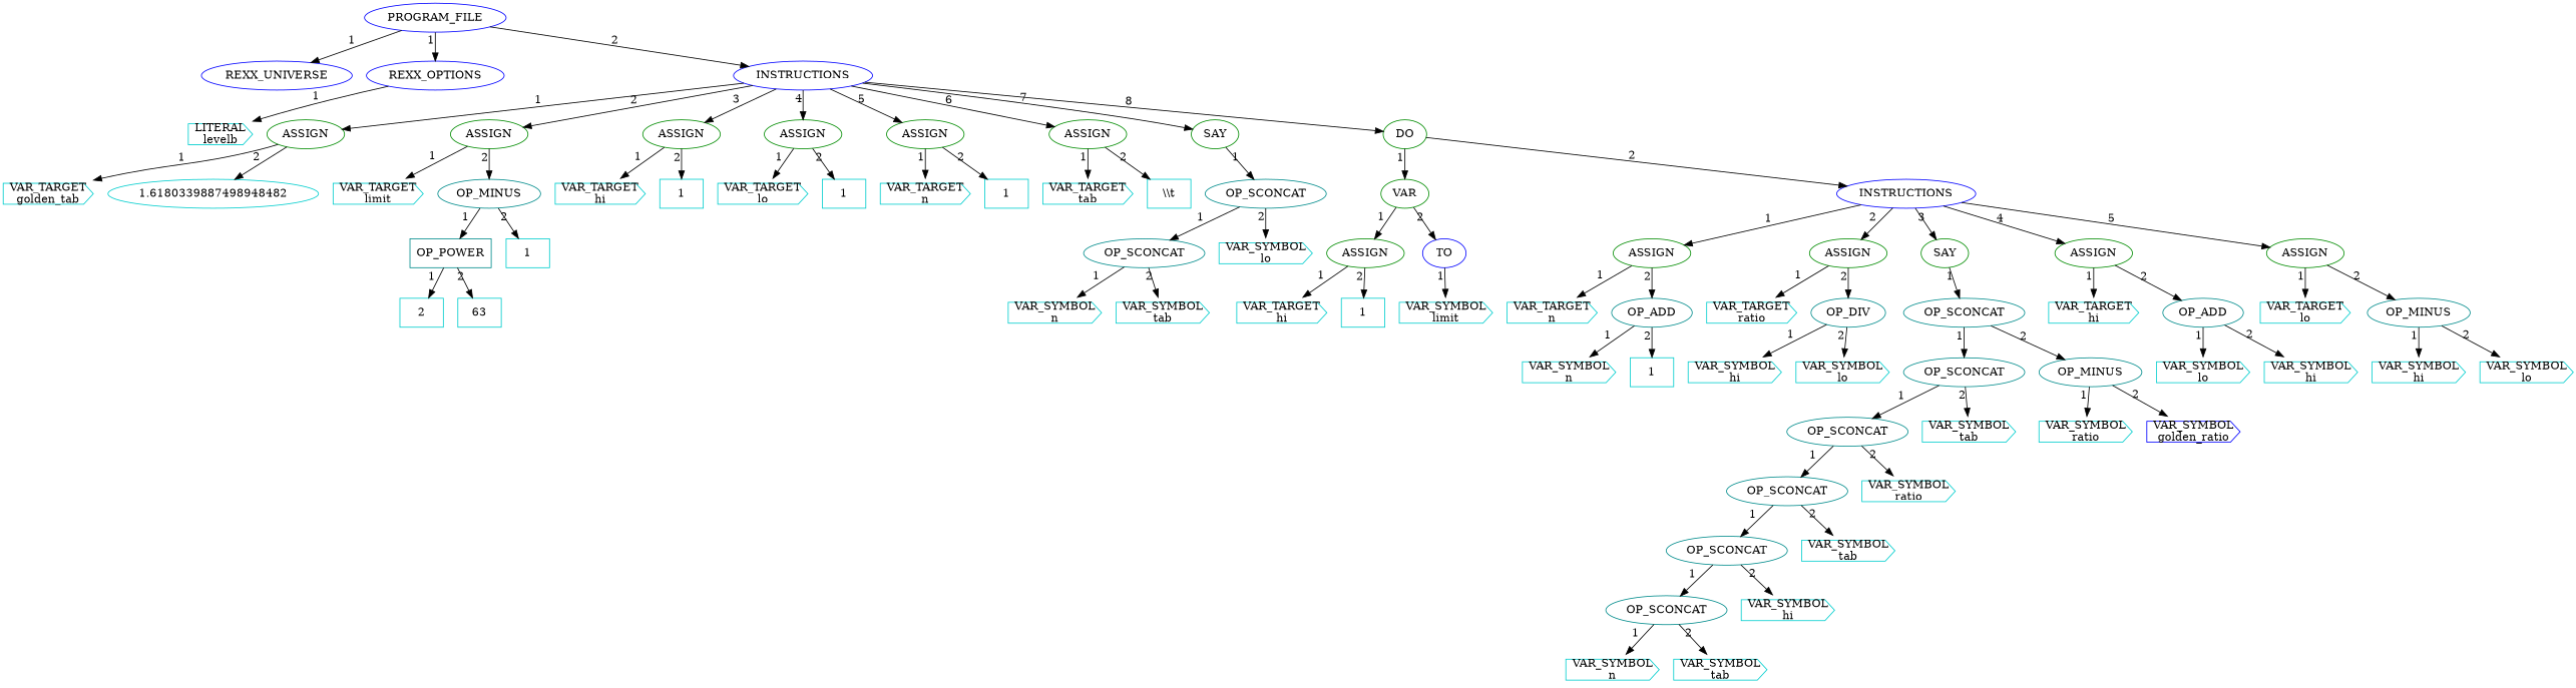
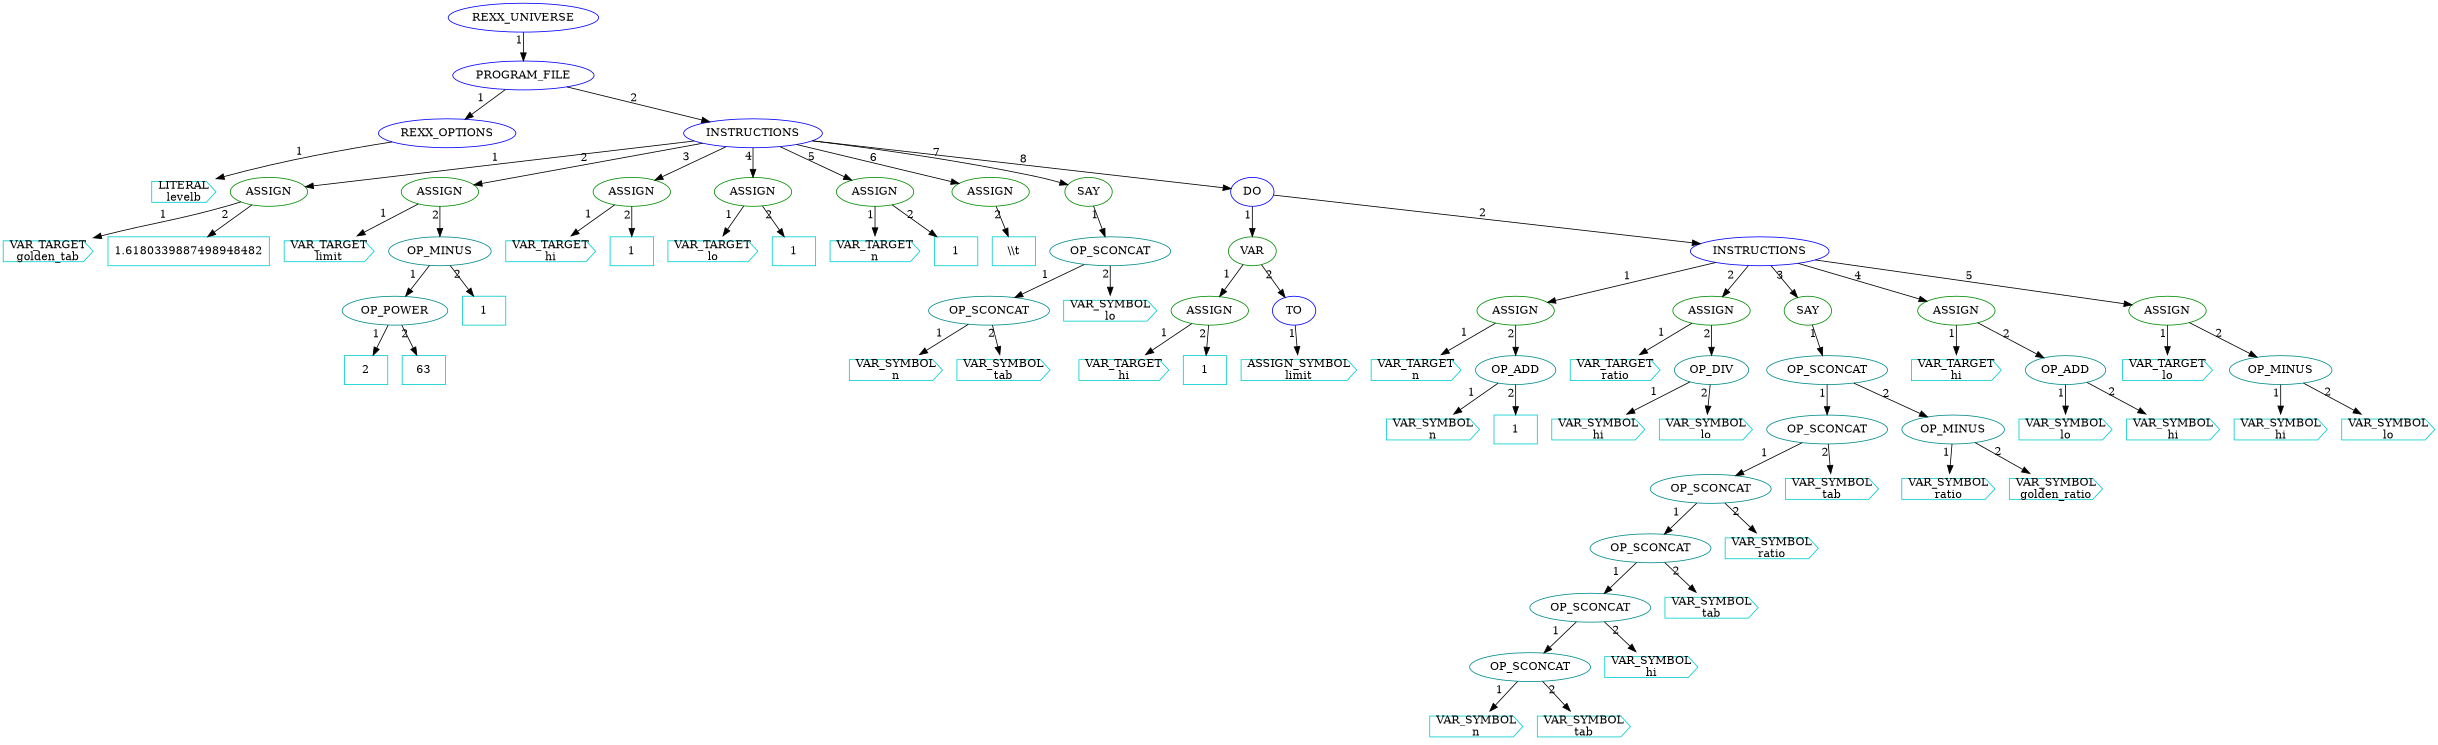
  digraph {
    node [color=cyan3 ordering=out]
    edge [xlabel=1]
    n1 [color=blue label=REXX_UNIVERSE]
    n2 [color=blue label=PROGRAM_FILE]
    n3 [color=blue label=REXX_OPTIONS]
    n4 [color=blue label=INSTRUCTIONS]
    n5 [label="LITERAL\nlevelb" shape=cds]
    n6 [color=green4 label=ASSIGN]
    n7 [color=green4 label=ASSIGN]
    n8 [color=green4 label=ASSIGN]
    n9 [color=green4 label=ASSIGN]
    n10 [color=green4 label=ASSIGN]
    n11 [color=green4 label=ASSIGN]
    n12 [color=green4 label=SAY]
-   n13 [color=green4 label=DO]
+   n13 [color=blue label=DO]
    n14 [label="VAR_TARGET\ngolden_tab" shape=cds]
-   n15 [label=1.6180339887498948482 shape=ellipse]
+   n15 [label=1.6180339887498948482 shape=box]
    n16 [label="VAR_TARGET\nlimit" shape=cds]
    n17 [color=darkcyan label=OP_MINUS]
-   n18 [color=darkcyan label=OP_POWER shape=box]
+   n18 [color=darkcyan label=OP_POWER]
    n19 [label=1 shape=box]
    n20 [label=2 shape=box]
    n21 [label=63 shape=box]
    n22 [label="VAR_TARGET\nhi" shape=cds]
    n23 [label=1 shape=box]
    n24 [label="VAR_TARGET\nlo" shape=cds]
    n25 [label=1 shape=box]
    n26 [label="VAR_TARGET\nn" shape=cds]
    n27 [label=1 shape=box]
-   n28 [label="VAR_TARGET\ntab" shape=cds]
    n29 [label="\\\\t" shape=box]
    n30 [color=darkcyan label=OP_SCONCAT]
    n31 [color=darkcyan label=OP_SCONCAT]
    n32 [label="VAR_SYMBOL\nlo" shape=cds]
    n33 [label="VAR_SYMBOL\nn" shape=cds]
    n34 [label="VAR_SYMBOL\ntab" shape=cds]
    n35 [color=green4 label=VAR]
    n36 [color=blue label=INSTRUCTIONS]
    n37 [color=green4 label=ASSIGN]
    n38 [color=blue label=TO]
    n39 [label="VAR_TARGET\nhi" shape=cds]
    n40 [label=1 shape=box]
-   n41 [label="VAR_SYMBOL\nlimit" shape=cds]
+   n41 [label="ASSIGN_SYMBOL\nlimit" shape=cds]
    n42 [color=green4 label=ASSIGN]
    n43 [color=green4 label=ASSIGN]
    n44 [color=green4 label=SAY]
    n45 [color=green4 label=ASSIGN]
    n46 [color=green4 label=ASSIGN]
    n47 [label="VAR_TARGET\nn" shape=cds]
    n48 [color=darkcyan label=OP_ADD]
    n49 [label="VAR_SYMBOL\nn" shape=cds]
    n50 [label=1 shape=box]
    n51 [label="VAR_TARGET\nratio" shape=cds]
    n52 [color=darkcyan label=OP_DIV]
    n53 [label="VAR_SYMBOL\nhi" shape=cds]
    n54 [label="VAR_SYMBOL\nlo" shape=cds]
    n55 [color=darkcyan label=OP_SCONCAT]
    n56 [color=darkcyan label=OP_SCONCAT]
    n57 [color=darkcyan label=OP_MINUS]
    n58 [color=darkcyan label=OP_SCONCAT]
    n59 [label="VAR_SYMBOL\ntab" shape=cds]
    n60 [color=darkcyan label=OP_SCONCAT]
    n61 [label="VAR_SYMBOL\nratio" shape=cds]
    n62 [color=darkcyan label=OP_SCONCAT]
    n63 [label="VAR_SYMBOL\ntab" shape=cds]
    n64 [color=darkcyan label=OP_SCONCAT]
    n65 [label="VAR_SYMBOL\nhi" shape=cds]
    n66 [label="VAR_SYMBOL\nn" shape=cds]
    n67 [label="VAR_SYMBOL\ntab" shape=cds]
    n68 [label="VAR_SYMBOL\nratio" shape=cds]
-   n69 [color=blue label="VAR_SYMBOL\ngolden_ratio" shape=cds]
+   n69 [label="VAR_SYMBOL\ngolden_ratio" shape=cds]
    n70 [label="VAR_TARGET\nhi" shape=cds]
    n71 [color=darkcyan label=OP_ADD]
    n72 [label="VAR_SYMBOL\nlo" shape=cds]
    n73 [label="VAR_SYMBOL\nhi" shape=cds]
    n74 [label="VAR_TARGET\nlo" shape=cds]
    n75 [color=darkcyan label=OP_MINUS]
    n76 [label="VAR_SYMBOL\nhi" shape=cds]
    n77 [label="VAR_SYMBOL\nlo" shape=cds]
    subgraph sub_1 {
      n1
      n2
      n3
      n4
      n5
      n6
      n7
      n8
      n9
      n10
      n11
      n12
      n13
      n14
      n15
      n16
      n17
      n18
      n19
      n20
      n21
      n22
      n23
      n24
      n25
      n26
      n27
-     n28
      n29
      n30
      n31
      n32
      n33
      n34
      n35
      n36
      n37
      n38
      n39
      n40
      n41
      n42
      n43
      n44
      n45
      n46
      n47
      n48
      n49
      n50
      n51
      n52
      n53
      n54
      n55
      n56
      n57
      n58
      n59
      n60
      n61
      n62
      n63
      n64
      n65
      n66
      n67
      n68
      n69
      n70
      n71
      n72
      n73
      n74
      n75
      n76
      n77
    }
-   n2 -> n1
+   n1 -> n2
    n2 -> n3
    n2 -> n4 [xlabel=2]
    n3 -> n5
    n4 -> n6
    n4 -> n7 [xlabel=2]
    n4 -> n8 [xlabel=3]
    n4 -> n9 [xlabel=4]
    n4 -> n10 [xlabel=5]
    n4 -> n11 [xlabel=6]
    n4 -> n12 [xlabel=7]
    n4 -> n13 [xlabel=8]
    n6 -> n14
    n6 -> n15 [xlabel=2]
    n7 -> n16
    n7 -> n17 [xlabel=2]
    n8 -> n22
    n8 -> n23 [xlabel=2]
    n9 -> n24
    n9 -> n25 [xlabel=2]
    n10 -> n26
    n10 -> n27 [xlabel=2]
-   n11 -> n28
    n11 -> n29 [xlabel=2]
    n12 -> n30
    n13 -> n35
    n13 -> n36 [xlabel=2]
    n17 -> n18
    n17 -> n19 [xlabel=2]
    n18 -> n20
    n18 -> n21 [xlabel=2]
    n30 -> n31
    n30 -> n32 [xlabel=2]
    n31 -> n33
    n31 -> n34 [xlabel=2]
    n35 -> n37
    n35 -> n38 [xlabel=2]
    n36 -> n42
    n36 -> n43 [xlabel=2]
    n36 -> n44 [xlabel=3]
    n36 -> n45 [xlabel=4]
    n36 -> n46 [xlabel=5]
    n37 -> n39
    n37 -> n40 [xlabel=2]
    n38 -> n41
    n42 -> n47
    n42 -> n48 [xlabel=2]
    n43 -> n51
    n43 -> n52 [xlabel=2]
    n44 -> n55
    n45 -> n70
    n45 -> n71 [xlabel=2]
    n46 -> n74
    n46 -> n75 [xlabel=2]
    n48 -> n49
    n48 -> n50 [xlabel=2]
    n52 -> n53
    n52 -> n54 [xlabel=2]
    n55 -> n56
    n55 -> n57 [xlabel=2]
    n56 -> n58
    n56 -> n59 [xlabel=2]
    n57 -> n68
    n57 -> n69 [xlabel=2]
    n58 -> n60
    n58 -> n61 [xlabel=2]
    n60 -> n62
    n60 -> n63 [xlabel=2]
    n62 -> n64
    n62 -> n65 [xlabel=2]
    n64 -> n66
    n64 -> n67 [xlabel=2]
    n71 -> n72
    n71 -> n73 [xlabel=2]
    n75 -> n76
    n75 -> n77 [xlabel=2]
  }
